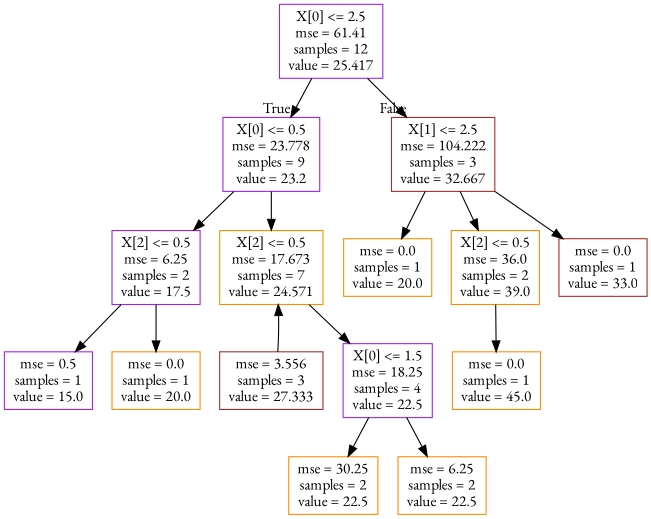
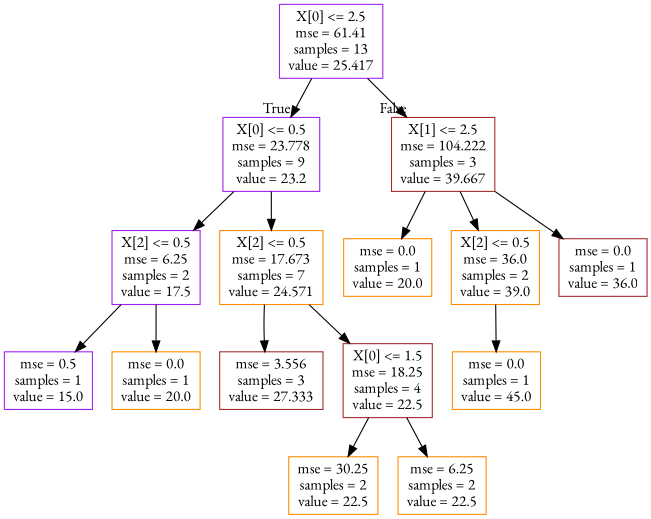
  digraph {
    fontname="EB Garamond"
    node [color=darkorange fontname="EB Garamond" shape=box]
    edge [fontname="EB Garamond"]
-   n1 [color=purple label="X[0] <= 2.5\nmse = 61.41\nsamples = 12\nvalue = 25.417"]
+   n1 [color=purple label="X[0] <= 2.5\nmse = 61.41\nsamples = 13\nvalue = 25.417"]
    n2 [color=purple label="X[0] <= 0.5\nmse = 23.778\nsamples = 9\nvalue = 23.2"]
-   n3 [color=brown label="X[1] <= 2.5\nmse = 104.222\nsamples = 3\nvalue = 32.667"]
+   n3 [color=brown label="X[1] <= 2.5\nmse = 104.222\nsamples = 3\nvalue = 39.667"]
    n4 [color=purple label="X[2] <= 0.5\nmse = 6.25\nsamples = 2\nvalue = 17.5"]
    n5 [label="X[2] <= 0.5\nmse = 17.673\nsamples = 7\nvalue = 24.571"]
    n6 [label="mse = 0.0\nsamples = 1\nvalue = 20.0"]
    n7 [label="X[2] <= 0.5\nmse = 36.0\nsamples = 2\nvalue = 39.0"]
-   n8 [color=brown label="mse = 0.0\nsamples = 1\nvalue = 33.0"]
+   n8 [color=brown label="mse = 0.0\nsamples = 1\nvalue = 36.0"]
    n9 [color=purple label="mse = 0.5\nsamples = 1\nvalue = 15.0"]
    n10 [label="mse = 0.0\nsamples = 1\nvalue = 20.0"]
    n11 [color=brown label="mse = 3.556\nsamples = 3\nvalue = 27.333"]
-   n12 [color=purple label="X[0] <= 1.5\nmse = 18.25\nsamples = 4\nvalue = 22.5"]
+   n12 [color=brown label="X[0] <= 1.5\nmse = 18.25\nsamples = 4\nvalue = 22.5"]
    n13 [label="mse = 30.25\nsamples = 2\nvalue = 22.5"]
    n14 [label="mse = 6.25\nsamples = 2\nvalue = 22.5"]
    n15 [label="mse = 0.0\nsamples = 1\nvalue = 45.0"]
    n1 -> n2 [headlabel=True labelangle=45 labeldistance=2.5]
    n1 -> n3 [headlabel=False labelangle=-45 labeldistance=2.5]
    n2 -> n4
    n2 -> n5
    n3 -> n6
    n3 -> n7
    n3 -> n8
    n4 -> n9
    n4 -> n10
-   n11 -> n5
+   n5 -> n11
    n5 -> n12
    n7 -> n15
    n12 -> n13
    n12 -> n14
  }
